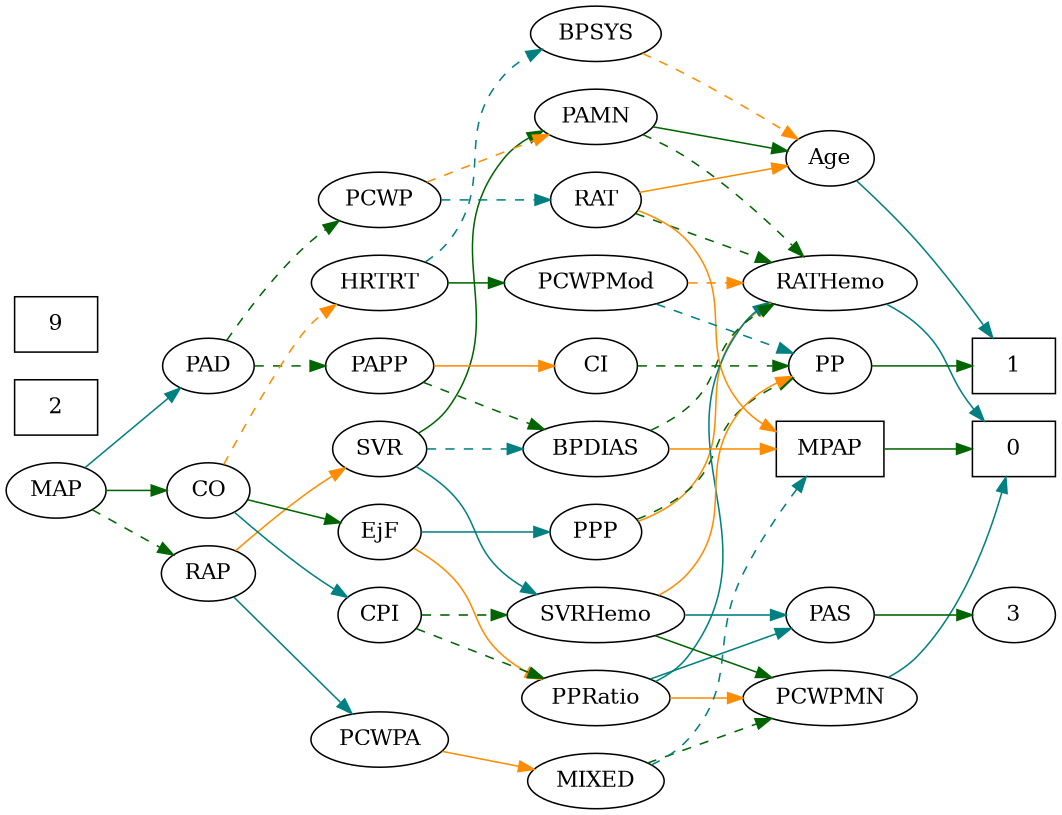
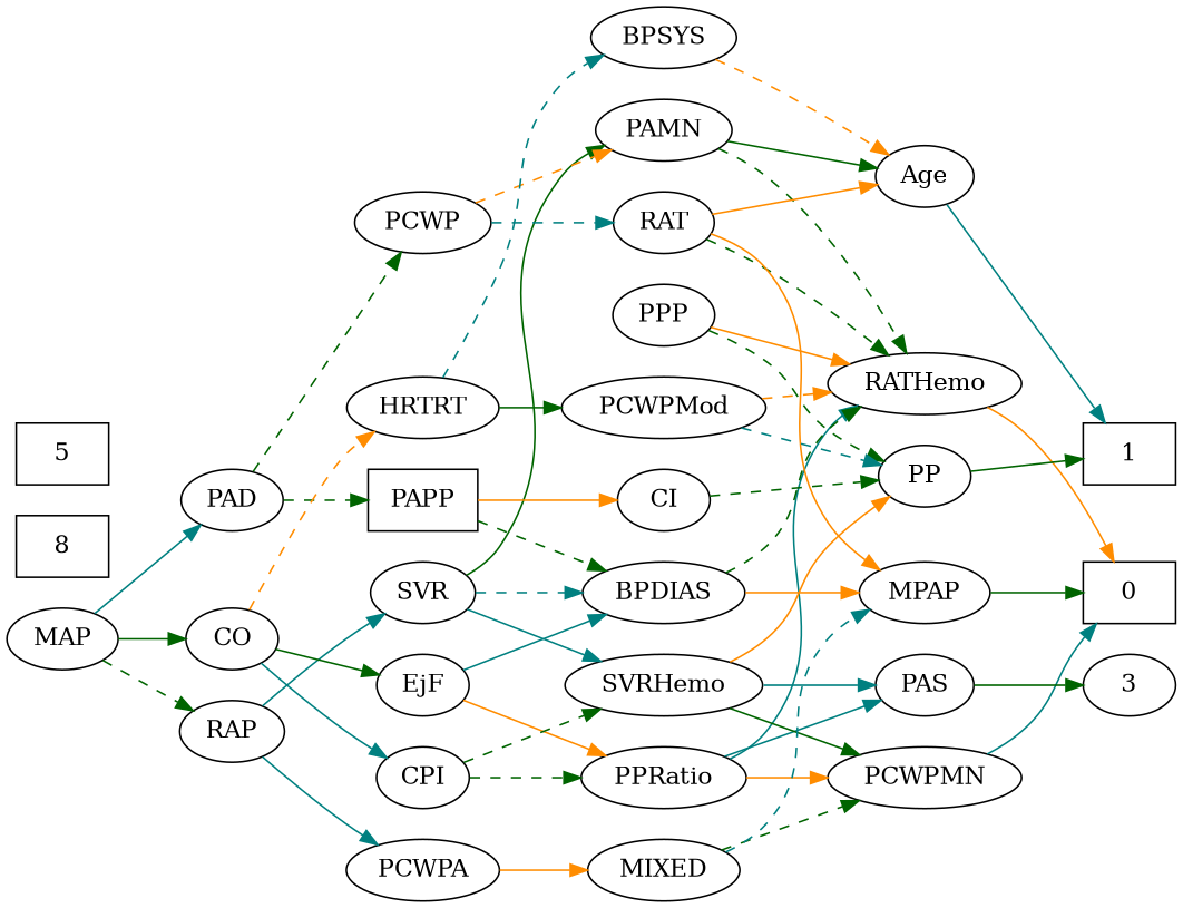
  strict digraph {
    rankdir=LR
    edge [color=darkgreen style=solid]
    1 [height=0.5 shape=box width=0.75]
-   2 [height=0.5 shape=box width=0.75]
+   2 [height=0.5 shape=box width=0.75 label=8]
    3 [height=0.5 shape=ellipse width=0.75]
    n4 [height=0.5 label=0 shape=box width=0.75]
-   5 [height=0.5 shape=box width=0.75 label=9]
+   5 [height=0.5 shape=box width=0.75]
    Age [height=0.5 width=0.75]
    EjF [height=0.5 width=0.75]
    PPP [height=0.5 width=0.75]
    PPRatio [height=0.5 width=1.1013]
    RATHemo [height=0.5 width=1.3721]
    PP [height=0.5 width=0.75]
    PCWPMN [height=0.5 width=1.3902]
    PAS [height=0.5 width=0.75]
    RAP [height=0.5 width=0.77632]
    SVR [height=0.5 width=0.77632]
    PCWPA [height=0.5 width=1.1555]
    PAMN [height=0.5 width=1.011]
    SVRHemo [height=0.5 width=1.3902]
    BPDIAS [height=0.5 width=1.1735]
    MIXED [height=0.5 width=1.1193]
-   MPAP [height=0.5 width=0.97491 shape=box]
+   MPAP [height=0.5 width=0.97491]
    BPSYS [height=0.5 width=1.0471]
    PAD [height=0.5 width=0.79437]
    PCWP [height=0.5 width=0.97491]
-   PAPP [height=0.5 width=0.88464]
+   PAPP [height=0.5 width=0.88464 shape=box]
    RAT [height=0.5 width=0.75827]
    CI [height=0.5 width=0.75]
    CO [height=0.5 width=0.75]
    CPI [height=0.5 width=0.75]
    HRTRT [height=0.5 width=1.1013]
    PCWPMod [height=0.5 width=1.4443]
    MAP [height=0.5 width=0.84854]
    Age -> 1 [color=teal]
-   EjF -> PPP [color=teal]
+   EjF -> BPDIAS [color=teal]
    EjF -> PPRatio [color=darkorange]
    PPP -> RATHemo [color=darkorange]
    PPP -> PP [style=dashed]
    PPRatio -> RATHemo [color=teal]
    PPRatio -> PCWPMN [color=darkorange]
    PPRatio -> PAS [color=teal]
-   RATHemo -> n4 [color=teal]
+   RATHemo -> n4 [color=darkorange]
    PP -> 1
    PCWPMN -> n4 [color=teal]
    PAS -> 3
-   RAP -> SVR [color=darkorange]
+   RAP -> SVR [color=teal]
    RAP -> PCWPA [color=teal]
    SVR -> PAMN
    SVR -> SVRHemo [color=teal]
    SVR -> BPDIAS [color=teal style=dashed]
    PCWPA -> MIXED [color=darkorange]
    PAMN -> Age
    PAMN -> RATHemo [style=dashed]
    SVRHemo -> PP [color=darkorange]
    SVRHemo -> PCWPMN
    SVRHemo -> PAS [color=teal]
    BPDIAS -> RATHemo [style=dashed]
    BPDIAS -> MPAP [color=darkorange]
    MIXED -> PCWPMN [style=dashed]
    MIXED -> MPAP [color=teal style=dashed]
    MPAP -> n4
    BPSYS -> Age [color=darkorange style=dashed]
    PAD -> PCWP [style=dashed]
    PAD -> PAPP [style=dashed]
    PCWP -> PAMN [color=darkorange style=dashed]
    PCWP -> RAT [color=teal style=dashed]
    PAPP -> BPDIAS [style=dashed]
    PAPP -> CI [color=darkorange]
    RAT -> Age [color=darkorange]
    RAT -> RATHemo [style=dashed]
    RAT -> MPAP [color=darkorange]
    CI -> PP [style=dashed]
    CO -> EjF
    CO -> CPI [color=teal]
    CO -> HRTRT [color=darkorange style=dashed]
    CPI -> PPRatio [style=dashed]
    CPI -> SVRHemo [style=dashed]
    HRTRT -> BPSYS [color=teal style=dashed]
    HRTRT -> PCWPMod
    PCWPMod -> RATHemo [color=darkorange style=dashed]
    PCWPMod -> PP [color=teal style=dashed]
    MAP -> RAP [style=dashed]
    MAP -> PAD [color=teal]
    MAP -> CO
  }
